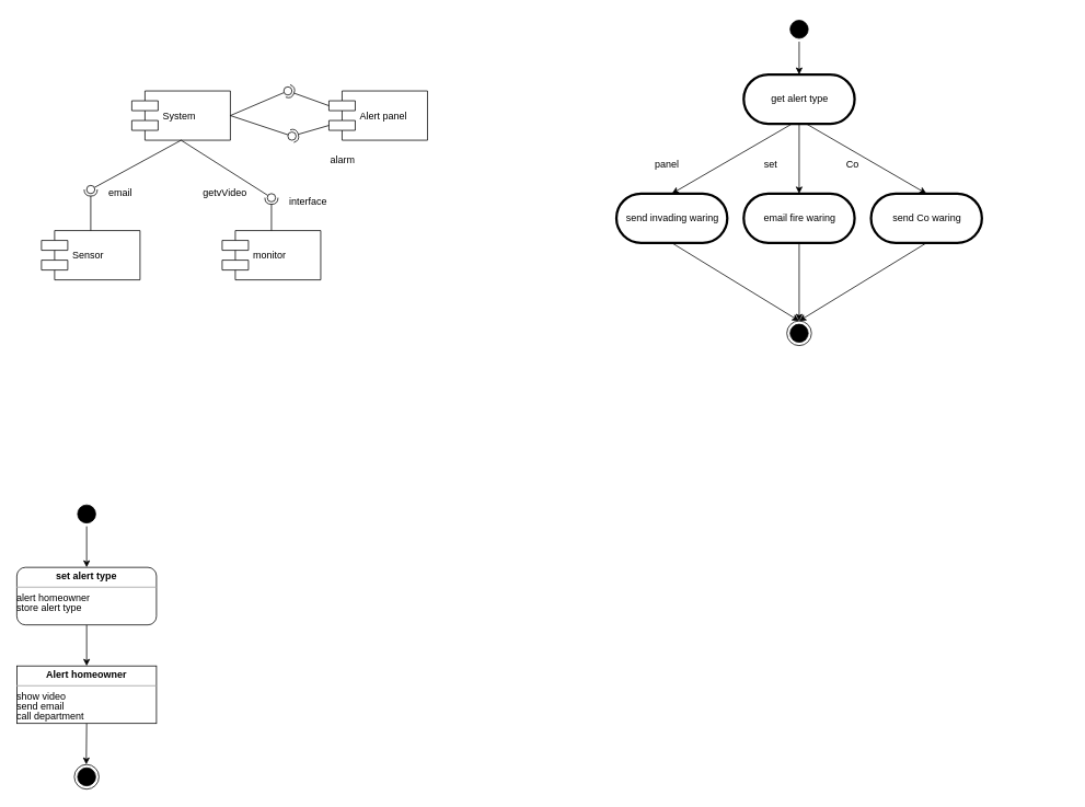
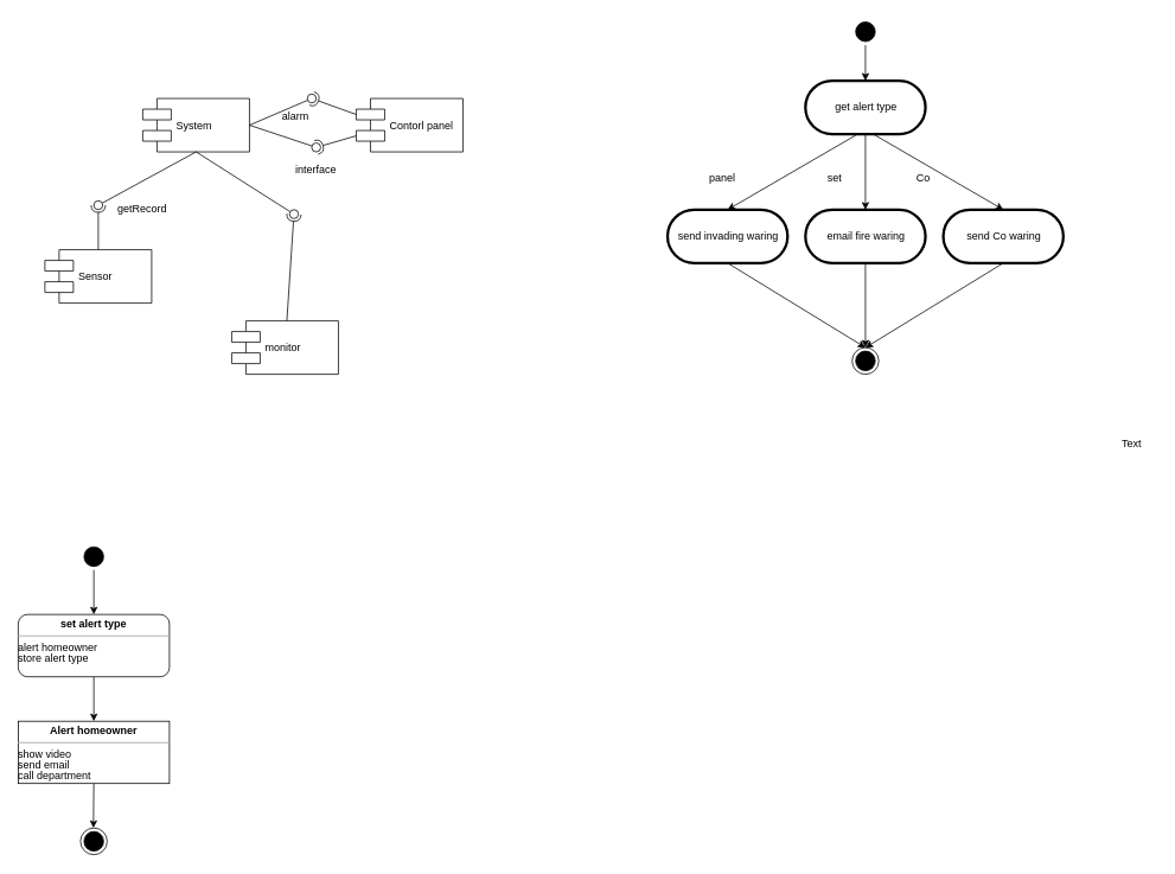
  <mxCell id="0" />
  <mxCell id="1" parent="0" />
  <mxCell id="2" value="System " style="shape=component;align=left;spacingLeft=36;" vertex="1" parent="1"><mxGeometry x="160" y="110" width="120" height="60" as="geometry" /></mxCell>
- <mxCell id="3" value="Alert panel" style="shape=component;align=left;spacingLeft=36;" vertex="1" parent="1"><mxGeometry x="400" y="110" width="120" height="60" as="geometry" /></mxCell>
- <mxCell id="4" value="monitor" style="shape=component;align=left;spacingLeft=36;" vertex="1" parent="1"><mxGeometry x="270" y="280" width="120" height="60" as="geometry" /></mxCell>
+ <mxCell id="3" value="Contorl panel" style="shape=component;align=left;spacingLeft=36;" vertex="1" parent="1"><mxGeometry x="400" y="110" width="120" height="60" as="geometry" /></mxCell>
+ <mxCell id="4" value="monitor" style="shape=component;align=left;spacingLeft=36;" vertex="1" parent="1"><mxGeometry x="260" y="360" width="120" height="60" as="geometry" /></mxCell>
  <mxCell id="5" value="Sensor" style="shape=component;align=left;spacingLeft=36;" vertex="1" parent="1"><mxGeometry x="50" y="280" width="120" height="60" as="geometry" /></mxCell>
  <mxCell id="6" value="" style="rounded=0;orthogonalLoop=1;jettySize=auto;html=1;endArrow=none;endFill=0;exitX=1;exitY=0.5;exitDx=0;exitDy=0;" edge="1" parent="1" source="2" target="8"><mxGeometry relative="1" as="geometry"><mxPoint x="330" y="110" as="sourcePoint" /></mxGeometry></mxCell>
  <mxCell id="7" value="" style="rounded=0;orthogonalLoop=1;jettySize=auto;html=1;endArrow=halfCircle;endFill=0;entryX=0.5;entryY=0.5;entryDx=0;entryDy=0;endSize=6;strokeWidth=1;exitX=0;exitY=0.3;exitDx=0;exitDy=0;" edge="1" parent="1" source="3" target="8"><mxGeometry relative="1" as="geometry"><mxPoint x="370" y="110" as="sourcePoint" /></mxGeometry></mxCell>
  <mxCell id="8" value="" style="ellipse;whiteSpace=wrap;html=1;fontFamily=Helvetica;fontSize=12;fontColor=#000000;align=center;strokeColor=#000000;fillColor=#ffffff;points=[];aspect=fixed;resizable=0;" vertex="1" parent="1"><mxGeometry x="345" y="105" width="10" height="10" as="geometry" /></mxCell>
- <mxCell id="9" value="alarm" style="text;html=1;resizable=0;points=[];autosize=1;align=left;verticalAlign=top;spacingTop=-4;" vertex="1" parent="1"><mxGeometry x="400" y="185" width="50" height="20" as="geometry" /></mxCell>
+ <mxCell id="9" value="alarm" style="text;html=1;resizable=0;points=[];autosize=1;align=left;verticalAlign=top;spacingTop=-4;" vertex="1" parent="1"><mxGeometry x="315" y="120" width="50" height="20" as="geometry" /></mxCell>
  <mxCell id="10" value="" style="rounded=0;orthogonalLoop=1;jettySize=auto;html=1;endArrow=none;endFill=0;exitX=1;exitY=0.5;exitDx=0;exitDy=0;" edge="1" parent="1" source="2" target="12"><mxGeometry relative="1" as="geometry"><mxPoint x="335" y="165" as="sourcePoint" /></mxGeometry></mxCell>
  <mxCell id="11" value="" style="rounded=0;orthogonalLoop=1;jettySize=auto;html=1;endArrow=halfCircle;endFill=0;entryX=0.5;entryY=0.5;entryDx=0;entryDy=0;endSize=6;strokeWidth=1;exitX=0;exitY=0.7;exitDx=0;exitDy=0;" edge="1" parent="1" source="3" target="12"><mxGeometry relative="1" as="geometry"><mxPoint x="375" y="165" as="sourcePoint" /></mxGeometry></mxCell>
  <mxCell id="12" value="" style="ellipse;whiteSpace=wrap;html=1;fontFamily=Helvetica;fontSize=12;fontColor=#000000;align=center;strokeColor=#000000;fillColor=#ffffff;points=[];aspect=fixed;resizable=0;" vertex="1" parent="1"><mxGeometry x="350" y="160" width="10" height="10" as="geometry" /></mxCell>
- <mxCell id="13" value="interface&amp;nbsp;" style="text;html=1;resizable=0;points=[];autosize=1;align=left;verticalAlign=top;spacingTop=-4;" vertex="1" parent="1"><mxGeometry x="350" y="235" width="60" height="20" as="geometry" /></mxCell>
+ <mxCell id="13" value="interface&amp;nbsp;" style="text;html=1;resizable=0;points=[];autosize=1;align=left;verticalAlign=top;spacingTop=-4;" vertex="1" parent="1"><mxGeometry x="330" y="180" width="60" height="20" as="geometry" /></mxCell>
  <mxCell id="14" value="" style="rounded=0;orthogonalLoop=1;jettySize=auto;html=1;endArrow=none;endFill=0;exitX=0.5;exitY=1;exitDx=0;exitDy=0;" edge="1" parent="1" source="2" target="16"><mxGeometry relative="1" as="geometry"><mxPoint x="310" y="240" as="sourcePoint" /></mxGeometry></mxCell>
  <mxCell id="15" value="" style="rounded=0;orthogonalLoop=1;jettySize=auto;html=1;endArrow=halfCircle;endFill=0;entryX=0.5;entryY=0.5;entryDx=0;entryDy=0;endSize=6;strokeWidth=1;" edge="1" parent="1" source="4" target="16"><mxGeometry relative="1" as="geometry"><mxPoint x="350" y="240" as="sourcePoint" /></mxGeometry></mxCell>
  <mxCell id="16" value="" style="ellipse;whiteSpace=wrap;html=1;fontFamily=Helvetica;fontSize=12;fontColor=#000000;align=center;strokeColor=#000000;fillColor=#ffffff;points=[];aspect=fixed;resizable=0;" vertex="1" parent="1"><mxGeometry x="325" y="235" width="10" height="10" as="geometry" /></mxCell>
  <mxCell id="17" value="" style="rounded=0;orthogonalLoop=1;jettySize=auto;html=1;endArrow=none;endFill=0;" edge="1" parent="1" target="19"><mxGeometry relative="1" as="geometry"><mxPoint x="220" y="170" as="sourcePoint" /></mxGeometry></mxCell>
  <mxCell id="18" value="" style="rounded=0;orthogonalLoop=1;jettySize=auto;html=1;endArrow=halfCircle;endFill=0;entryX=0.5;entryY=0.5;entryDx=0;entryDy=0;endSize=6;strokeWidth=1;exitX=0.5;exitY=0;exitDx=0;exitDy=0;" edge="1" parent="1" source="5" target="19"><mxGeometry relative="1" as="geometry"><mxPoint x="130" y="230" as="sourcePoint" /></mxGeometry></mxCell>
  <mxCell id="19" value="" style="ellipse;whiteSpace=wrap;html=1;fontFamily=Helvetica;fontSize=12;fontColor=#000000;align=center;strokeColor=#000000;fillColor=#ffffff;points=[];aspect=fixed;resizable=0;" vertex="1" parent="1"><mxGeometry x="105" y="225" width="10" height="10" as="geometry" /></mxCell>
- <mxCell id="20" value="getvVideo" style="text;html=1;resizable=0;points=[];autosize=1;align=left;verticalAlign=top;spacingTop=-4;" vertex="1" parent="1"><mxGeometry x="245" y="225" width="70" height="20" as="geometry" /></mxCell>
- <mxCell id="21" value="email" style="text;html=1;resizable=0;points=[];autosize=1;align=left;verticalAlign=top;spacingTop=-4;" vertex="1" parent="1"><mxGeometry x="130" y="225" width="70" height="20" as="geometry" /></mxCell>
+ <mxCell id="21" value="getRecord" style="text;html=1;resizable=0;points=[];autosize=1;align=left;verticalAlign=top;spacingTop=-4;" vertex="1" parent="1"><mxGeometry x="130" y="225" width="70" height="20" as="geometry" /></mxCell>
  <mxCell id="22" style="edgeStyle=orthogonalEdgeStyle;rounded=0;orthogonalLoop=1;jettySize=auto;html=1;exitX=0.5;exitY=1;exitDx=0;exitDy=0;entryX=0.5;entryY=0;entryDx=0;entryDy=0;" edge="1" parent="1" source="23" target="25"><mxGeometry relative="1" as="geometry" /></mxCell>
  <mxCell id="23" value="" style="ellipse;html=1;shape=startState;fillColor=#000000;strokeColor=#000000;strokeWidth=1;" vertex="1" parent="1"><mxGeometry x="90" y="610" width="30" height="30" as="geometry" /></mxCell>
  <mxCell id="24" style="rounded=0;orthogonalLoop=1;jettySize=auto;html=1;exitX=0.5;exitY=1;exitDx=0;exitDy=0;entryX=0.5;entryY=0;entryDx=0;entryDy=0;" edge="1" parent="1" source="25" target="28"><mxGeometry relative="1" as="geometry" /></mxCell>
  <mxCell id="25" value="&lt;p style=&quot;margin: 0px ; margin-top: 4px ; text-align: center&quot;&gt;&lt;b&gt;set alert type&lt;/b&gt;&lt;/p&gt;&lt;hr size=&quot;1&quot;&gt;&lt;div style=&quot;height: 2px&quot;&gt;alert homeowner&lt;/div&gt;&lt;div style=&quot;height: 2px&quot;&gt;&lt;br&gt;&lt;/div&gt;&lt;div style=&quot;height: 2px&quot;&gt;&lt;br&gt;&lt;/div&gt;&lt;div style=&quot;height: 2px&quot;&gt;&lt;br&gt;&lt;/div&gt;&lt;div style=&quot;height: 2px&quot;&gt;&lt;br&gt;&lt;/div&gt;&lt;div style=&quot;height: 2px&quot;&gt;&lt;br&gt;&lt;/div&gt;&lt;div style=&quot;height: 2px&quot;&gt;&lt;span&gt;store alert type&lt;/span&gt;&lt;/div&gt;" style="verticalAlign=top;align=left;overflow=fill;fontSize=12;fontFamily=Helvetica;html=1;strokeColor=#000000;strokeWidth=1;rounded=1;" vertex="1" parent="1"><mxGeometry x="20" y="690" width="170" height="70" as="geometry" /></mxCell>
  <mxCell id="26" style="edgeStyle=none;orthogonalLoop=1;jettySize=auto;html=1;exitX=0.5;exitY=1;exitDx=0;exitDy=0;strokeColor=#000000;strokeWidth=1;" edge="1" parent="1" source="25" target="25"><mxGeometry relative="1" as="geometry" /></mxCell>
  <mxCell id="27" style="edgeStyle=none;orthogonalLoop=1;jettySize=auto;html=1;exitX=0.5;exitY=1;exitDx=0;exitDy=0;strokeColor=#000000;strokeWidth=1;" edge="1" parent="1" source="28"><mxGeometry relative="1" as="geometry"><mxPoint x="104.529" y="930" as="targetPoint" /></mxGeometry></mxCell>
  <mxCell id="28" value="&lt;p style=&quot;margin: 0px ; margin-top: 4px ; text-align: center&quot;&gt;&lt;b&gt;Alert homeowner&lt;/b&gt;&lt;/p&gt;&lt;hr size=&quot;1&quot;&gt;&lt;div style=&quot;height: 2px&quot;&gt;show video&lt;/div&gt;&lt;div style=&quot;height: 2px&quot;&gt;&lt;br&gt;&lt;/div&gt;&lt;div style=&quot;height: 2px&quot;&gt;&lt;br&gt;&lt;/div&gt;&lt;div style=&quot;height: 2px&quot;&gt;&lt;br&gt;&lt;/div&gt;&lt;div style=&quot;height: 2px&quot;&gt;&lt;br&gt;&lt;/div&gt;&lt;div style=&quot;height: 2px&quot;&gt;&lt;br&gt;&lt;/div&gt;&lt;div style=&quot;height: 2px&quot;&gt;send email&lt;/div&gt;&lt;div style=&quot;height: 2px&quot;&gt;&lt;br&gt;&lt;/div&gt;&lt;div style=&quot;height: 2px&quot;&gt;&lt;br&gt;&lt;/div&gt;&lt;div style=&quot;height: 2px&quot;&gt;&lt;br&gt;&lt;/div&gt;&lt;div style=&quot;height: 2px&quot;&gt;&lt;br&gt;&lt;/div&gt;&lt;div style=&quot;height: 2px&quot;&gt;&lt;br&gt;&lt;/div&gt;&lt;div style=&quot;height: 2px&quot;&gt;call department&lt;/div&gt;" style="verticalAlign=top;align=left;overflow=fill;fontSize=12;fontFamily=Helvetica;html=1;strokeColor=#000000;strokeWidth=1;" vertex="1" parent="1"><mxGeometry x="20" y="810" width="170" height="70" as="geometry" /></mxCell>
  <mxCell id="29" value="" style="ellipse;html=1;shape=endState;fillColor=#000000;strokeColor=#000000;" vertex="1" parent="1"><mxGeometry x="90" y="930" width="30" height="30" as="geometry" /></mxCell>
  <mxCell id="30" style="edgeStyle=orthogonalEdgeStyle;rounded=0;orthogonalLoop=1;jettySize=auto;html=1;exitX=0.5;exitY=1;exitDx=0;exitDy=0;" edge="1" parent="1" source="31" target="44"><mxGeometry relative="1" as="geometry" /></mxCell>
  <mxCell id="31" value="" style="ellipse;html=1;shape=startState;fillColor=#000000;strokeColor=#000000;strokeWidth=1;" vertex="1" parent="1"><mxGeometry x="957.5" y="20" width="30" height="30" as="geometry" /></mxCell>
  <mxCell id="32" style="edgeStyle=none;orthogonalLoop=1;jettySize=auto;html=1;exitX=0.5;exitY=1;exitDx=0;exitDy=0;exitPerimeter=0;entryX=0.5;entryY=0.5;entryDx=0;entryDy=-30;entryPerimeter=0;strokeColor=#000000;strokeWidth=1;" edge="1" parent="1" target="36"><mxGeometry relative="1" as="geometry"><mxPoint x="972.5" y="145" as="sourcePoint" /></mxGeometry></mxCell>
  <mxCell id="33" style="edgeStyle=none;orthogonalLoop=1;jettySize=auto;html=1;exitX=0.5;exitY=1;exitDx=0;exitDy=0;exitPerimeter=0;entryX=0.5;entryY=0.5;entryDx=0;entryDy=-30;entryPerimeter=0;strokeColor=#000000;strokeWidth=1;" edge="1" parent="1" target="41"><mxGeometry relative="1" as="geometry"><mxPoint x="1187.5" y="235" as="targetPoint" /><mxPoint x="972.5" y="145" as="sourcePoint" /></mxGeometry></mxCell>
  <mxCell id="34" style="edgeStyle=none;rounded=0;orthogonalLoop=1;jettySize=auto;html=1;exitX=0.5;exitY=1;exitDx=0;exitDy=0;exitPerimeter=0;" edge="1" parent="1" target="40"><mxGeometry relative="1" as="geometry"><mxPoint x="972.5" y="145" as="sourcePoint" /></mxGeometry></mxCell>
  <mxCell id="35" style="edgeStyle=none;orthogonalLoop=1;jettySize=auto;html=1;exitX=0.5;exitY=0.5;exitDx=0;exitDy=30;exitPerimeter=0;entryX=0.5;entryY=0;entryDx=0;entryDy=0;strokeColor=#000000;strokeWidth=1;" edge="1" parent="1" source="36" target="38"><mxGeometry relative="1" as="geometry" /></mxCell>
  <mxCell id="36" value="send invading waring" style="html=1;dashed=0;whitespace=wrap;shape=mxgraph.dfd.start;strokeColor=#000000;strokeWidth=3;" vertex="1" parent="1"><mxGeometry x="750" y="235" width="135" height="60" as="geometry" /></mxCell>
  <mxCell id="37" style="edgeStyle=none;orthogonalLoop=1;jettySize=auto;html=1;exitX=0.5;exitY=0.5;exitDx=0;exitDy=30;exitPerimeter=0;entryX=0.5;entryY=0;entryDx=0;entryDy=0;strokeColor=#000000;strokeWidth=1;" edge="1" parent="1" source="41" target="38"><mxGeometry relative="1" as="geometry"><mxPoint x="1187.5" y="295" as="sourcePoint" /></mxGeometry></mxCell>
  <mxCell id="38" value="" style="ellipse;html=1;shape=endState;fillColor=#000000;strokeColor=#000000;" vertex="1" parent="1"><mxGeometry x="957.5" y="390" width="30" height="30" as="geometry" /></mxCell>
  <mxCell id="39" style="edgeStyle=none;rounded=0;orthogonalLoop=1;jettySize=auto;html=1;exitX=0.5;exitY=0.5;exitDx=0;exitDy=30;exitPerimeter=0;entryX=0.5;entryY=0;entryDx=0;entryDy=0;" edge="1" parent="1" source="40" target="38"><mxGeometry relative="1" as="geometry" /></mxCell>
  <mxCell id="40" value="email fire waring" style="html=1;dashed=0;whitespace=wrap;shape=mxgraph.dfd.start;strokeColor=#000000;strokeWidth=3;" vertex="1" parent="1"><mxGeometry x="905" y="235" width="135" height="60" as="geometry" /></mxCell>
  <mxCell id="41" value="send Co waring" style="html=1;dashed=0;whitespace=wrap;shape=mxgraph.dfd.start;strokeColor=#000000;strokeWidth=3;" vertex="1" parent="1"><mxGeometry x="1060" y="235" width="135" height="60" as="geometry" /></mxCell>
  <mxCell id="42" value="panel" style="text;html=1;resizable=0;points=[];autosize=1;align=left;verticalAlign=top;spacingTop=-4;" vertex="1" parent="1"><mxGeometry x="795" y="190" width="60" height="20" as="geometry" /></mxCell>
  <mxCell id="43" value="Co&lt;span style=&quot;color: rgba(0 , 0 , 0 , 0) ; font-family: &amp;#34;helvetica&amp;#34; , &amp;#34;arial&amp;#34; , sans-serif ; font-size: 0px&quot;&gt;%3CmxGraphModel%3E%3Croot%3E%3CmxCell%20id%3D%220%22%2F%3E%3CmxCell%20id%3D%221%22%20parent%3D%220%22%2F%3E%3CmxCell%20id%3D%222%22%20value%3D%22fire%22%20style%3D%22text%3Bhtml%3D1%3Bresizable%3D0%3Bpoints%3D%5B%5D%3Bautosize%3D1%3Balign%3Dleft%3BverticalAlign%3Dtop%3BspacingTop%3D-4%3B%22%20vertex%3D%221%22%20parent%3D%221%22%3E%3CmxGeometry%20x%3D%221062.5%22%20y%3D%22200%22%20width%3D%2230%22%20height%3D%2220%22%20as%3D%22geometry%22%2F%3E%3C%2FmxCell%3E%3C%2Froot%3E%3C%2FmxGraphModel%3E&lt;/span&gt;" style="text;html=1;resizable=0;points=[];autosize=1;align=left;verticalAlign=top;spacingTop=-4;" vertex="1" parent="1"><mxGeometry x="1027.5" y="190" width="30" height="20" as="geometry" /></mxCell>
  <mxCell id="44" value="get alert type" style="html=1;dashed=0;whitespace=wrap;shape=mxgraph.dfd.start;strokeColor=#000000;strokeWidth=3;" vertex="1" parent="1"><mxGeometry x="905" y="90" width="135" height="60" as="geometry" /></mxCell>
  <mxCell id="45" value="set" style="text;html=1;resizable=0;points=[];autosize=1;align=left;verticalAlign=top;spacingTop=-4;" vertex="1" parent="1"><mxGeometry x="927.5" y="190" width="30" height="20" as="geometry" /></mxCell>
+ <mxCell id="46" value="Text" style="text;html=1;resizable=0;points=[];autosize=1;align=left;verticalAlign=top;spacingTop=-4;" vertex="1" parent="1"><mxGeometry x="1259" y="488" width="40" height="20" as="geometry" /></mxCell>
